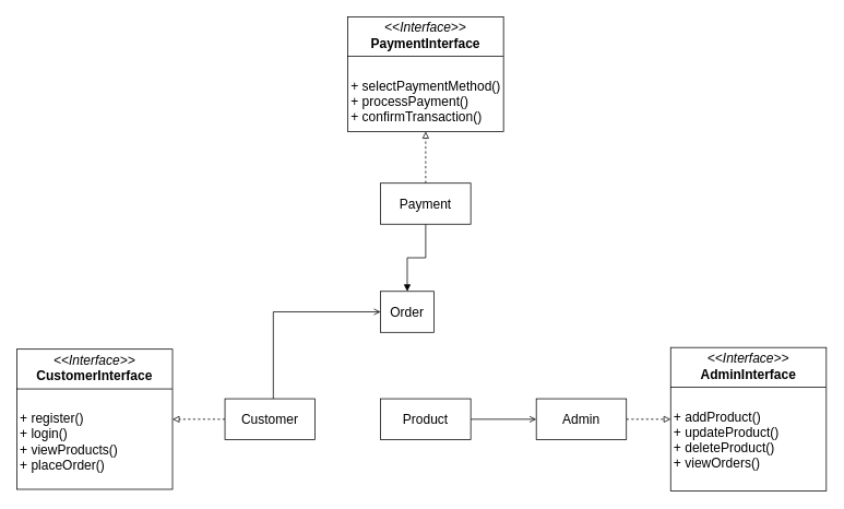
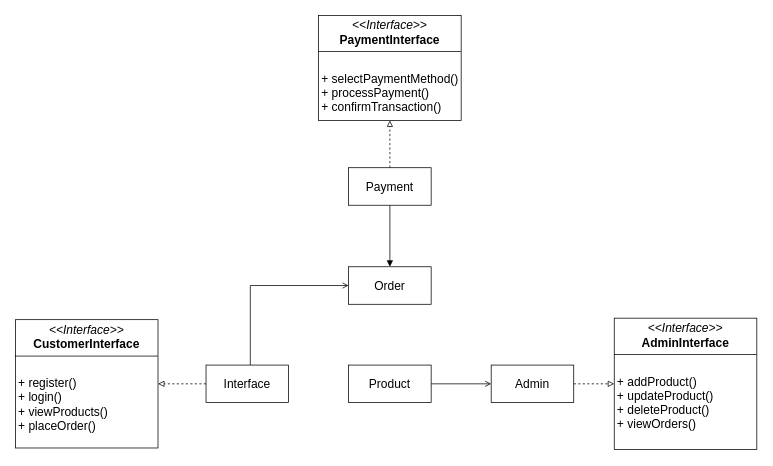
  <mxCell id="0" />
  <mxCell id="1" parent="0" />
  <mxCell id="2" value="&lt;p style=&quot;margin:0px;margin-top:4px;text-align:center;&quot;&gt;&lt;font style=&quot;font-size: 16px;&quot;&gt;&lt;i style=&quot;&quot;&gt;&amp;lt;&amp;lt;Interface&amp;gt;&amp;gt;&lt;/i&gt;&lt;br&gt;&lt;b style=&quot;&quot;&gt;CustomerInterface&lt;/b&gt;&lt;/font&gt;&lt;/p&gt;&lt;hr size=&quot;1&quot; style=&quot;border-style:solid;&quot;&gt;&lt;p style=&quot;margin:0px;margin-left:4px;&quot;&gt;&lt;font style=&quot;font-size: 16px;&quot;&gt;&lt;br&gt;&lt;/font&gt;&lt;/p&gt;&lt;p style=&quot;margin:0px;margin-left:4px;&quot;&gt;&lt;font style=&quot;font-size: 16px;&quot;&gt;+ register()&lt;br&gt;+ login()&lt;/font&gt;&lt;/p&gt;&lt;p style=&quot;margin:0px;margin-left:4px;&quot;&gt;&lt;font style=&quot;font-size: 16px;&quot;&gt;+ viewProducts()&lt;/font&gt;&lt;/p&gt;&lt;p style=&quot;margin:0px;margin-left:4px;&quot;&gt;&lt;font style=&quot;font-size: 16px;&quot;&gt;+ placeOrder()&lt;/font&gt;&lt;/p&gt;&lt;p style=&quot;margin:0px;margin-left:4px;&quot;&gt;&lt;br&gt;&lt;/p&gt;" style="verticalAlign=top;align=left;overflow=fill;html=1;whiteSpace=wrap;" vertex="1" parent="1"><mxGeometry x="20" y="425.5" width="190" height="171" as="geometry" /></mxCell>
  <mxCell id="3" value="&lt;p style=&quot;margin:0px;margin-top:4px;text-align:center;&quot;&gt;&lt;font style=&quot;font-size: 16px;&quot;&gt;&lt;i style=&quot;&quot;&gt;&amp;lt;&amp;lt;Interface&amp;gt;&amp;gt;&lt;/i&gt;&lt;br&gt;&lt;b style=&quot;&quot;&gt;PaymentInterface&lt;/b&gt;&lt;/font&gt;&lt;/p&gt;&lt;hr size=&quot;1&quot; style=&quot;border-style:solid;&quot;&gt;&lt;p style=&quot;margin:0px;margin-left:4px;&quot;&gt;&lt;font style=&quot;font-size: 16px;&quot;&gt;&lt;br&gt;&lt;/font&gt;&lt;/p&gt;&lt;p style=&quot;margin:0px;margin-left:4px;&quot;&gt;&lt;font style=&quot;font-size: 16px;&quot;&gt;+ selectPaymentMethod()&lt;/font&gt;&lt;/p&gt;&lt;p style=&quot;margin:0px;margin-left:4px;&quot;&gt;&lt;font style=&quot;font-size: 16px;&quot;&gt;+ processPayment()&lt;/font&gt;&lt;/p&gt;&lt;p style=&quot;margin:0px;margin-left:4px;&quot;&gt;&lt;font style=&quot;font-size: 16px;&quot;&gt;+ confirmTransaction()&lt;/font&gt;&lt;/p&gt;" style="verticalAlign=top;align=left;overflow=fill;html=1;whiteSpace=wrap;" vertex="1" parent="1"><mxGeometry x="424" y="20" width="190" height="140" as="geometry" /></mxCell>
  <mxCell id="4" value="&lt;p style=&quot;margin:0px;margin-top:4px;text-align:center;&quot;&gt;&lt;font style=&quot;font-size: 16px;&quot;&gt;&lt;i style=&quot;&quot;&gt;&amp;lt;&amp;lt;Interface&amp;gt;&amp;gt;&lt;/i&gt;&lt;br&gt;&lt;b style=&quot;&quot;&gt;AdminInterface&lt;/b&gt;&lt;/font&gt;&lt;/p&gt;&lt;hr size=&quot;1&quot; style=&quot;border-style:solid;&quot;&gt;&lt;p style=&quot;margin:0px;margin-left:4px;&quot;&gt;&lt;font style=&quot;font-size: 16px;&quot;&gt;&lt;br&gt;&lt;/font&gt;&lt;/p&gt;&lt;p style=&quot;margin:0px;margin-left:4px;&quot;&gt;&lt;font style=&quot;font-size: 16px;&quot;&gt;+ addProduct()&lt;br&gt;+ updateProduct()&lt;/font&gt;&lt;/p&gt;&lt;p style=&quot;margin:0px;margin-left:4px;&quot;&gt;&lt;font style=&quot;font-size: 16px;&quot;&gt;+ deleteProduct()&lt;/font&gt;&lt;/p&gt;&lt;p style=&quot;margin:0px;margin-left:4px;&quot;&gt;&lt;font style=&quot;font-size: 16px;&quot;&gt;+ viewOrders()&lt;/font&gt;&lt;/p&gt;" style="verticalAlign=top;align=left;overflow=fill;html=1;whiteSpace=wrap;" vertex="1" parent="1"><mxGeometry x="818" y="423.5" width="190" height="175" as="geometry" /></mxCell>
  <mxCell id="5" style="edgeStyle=orthogonalEdgeStyle;rounded=0;orthogonalLoop=1;jettySize=auto;html=1;entryX=1;entryY=0.5;entryDx=0;entryDy=0;endArrow=block;endFill=0;dashed=1;strokeWidth=1;" edge="1" parent="1" source="7" target="2"><mxGeometry relative="1" as="geometry" /></mxCell>
  <mxCell id="6" style="edgeStyle=orthogonalEdgeStyle;rounded=0;orthogonalLoop=1;jettySize=auto;html=1;entryX=0;entryY=0.5;entryDx=0;entryDy=0;endArrow=open;endFill=0;" edge="1" parent="1" source="7" target="10"><mxGeometry relative="1" as="geometry"><Array as="points"><mxPoint x="333" y="380" /></Array></mxGeometry></mxCell>
- <mxCell id="7" value="&lt;font style=&quot;font-size: 16px;&quot;&gt;Customer&lt;/font&gt;" style="html=1;whiteSpace=wrap;" vertex="1" parent="1"><mxGeometry x="274" y="486" width="110" height="50" as="geometry" /></mxCell>
+ <mxCell id="7" value="&lt;font style=&quot;font-size: 16px;&quot;&gt;Interface&lt;/font&gt;" style="html=1;whiteSpace=wrap;" vertex="1" parent="1"><mxGeometry x="274" y="486" width="110" height="50" as="geometry" /></mxCell>
  <mxCell id="8" style="edgeStyle=orthogonalEdgeStyle;rounded=0;orthogonalLoop=1;jettySize=auto;html=1;endArrow=open;endFill=0;entryX=0;entryY=0.5;entryDx=0;entryDy=0;" edge="1" parent="1" source="9" target="15"><mxGeometry relative="1" as="geometry" /></mxCell>
  <mxCell id="9" value="&lt;font style=&quot;font-size: 16px;&quot;&gt;Product&lt;/font&gt;" style="html=1;whiteSpace=wrap;" vertex="1" parent="1"><mxGeometry x="464" y="486" width="110" height="50" as="geometry" /></mxCell>
- <mxCell id="10" value="&lt;font style=&quot;font-size: 16px;&quot;&gt;Order&lt;/font&gt;" style="html=1;whiteSpace=wrap;" vertex="1" parent="1"><mxGeometry x="464" y="355" width="65" height="50" as="geometry" /></mxCell>
+ <mxCell id="10" value="&lt;font style=&quot;font-size: 16px;&quot;&gt;Order&lt;/font&gt;" style="html=1;whiteSpace=wrap;" vertex="1" parent="1"><mxGeometry x="464" y="355" width="110" height="50" as="geometry" /></mxCell>
  <mxCell id="11" style="edgeStyle=orthogonalEdgeStyle;rounded=0;orthogonalLoop=1;jettySize=auto;html=1;endArrow=block;endFill=0;dashed=1;entryX=0.5;entryY=1;entryDx=0;entryDy=0;" edge="1" parent="1" source="13" target="3"><mxGeometry relative="1" as="geometry"><mxPoint x="654" y="300" as="targetPoint" /></mxGeometry></mxCell>
  <mxCell id="12" value="" style="edgeStyle=orthogonalEdgeStyle;rounded=0;orthogonalLoop=1;jettySize=auto;html=1;endArrow=block;startFill=0;" edge="1" parent="1" source="13" target="10"><mxGeometry relative="1" as="geometry" /></mxCell>
  <mxCell id="13" value="&lt;font style=&quot;font-size: 16px;&quot;&gt;Payment&lt;/font&gt;" style="html=1;whiteSpace=wrap;" vertex="1" parent="1"><mxGeometry x="464" y="223" width="110" height="50" as="geometry" /></mxCell>
  <mxCell id="14" style="edgeStyle=orthogonalEdgeStyle;rounded=0;orthogonalLoop=1;jettySize=auto;html=1;entryX=0;entryY=0.5;entryDx=0;entryDy=0;endArrow=block;endFill=0;dashed=1;" edge="1" parent="1" source="15" target="4"><mxGeometry relative="1" as="geometry" /></mxCell>
  <mxCell id="15" value="&lt;font style=&quot;font-size: 16px;&quot;&gt;Admin&lt;/font&gt;" style="html=1;whiteSpace=wrap;" vertex="1" parent="1"><mxGeometry x="654" y="486" width="110" height="50" as="geometry" /></mxCell>
